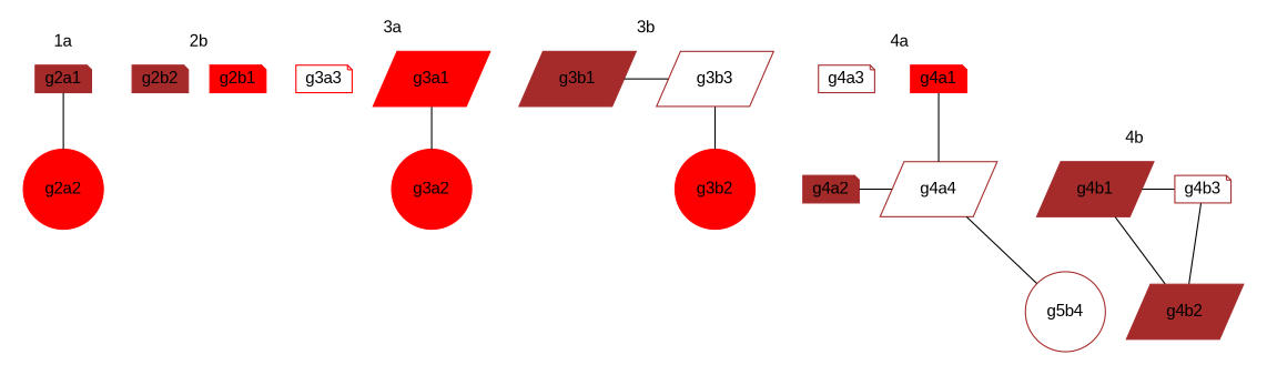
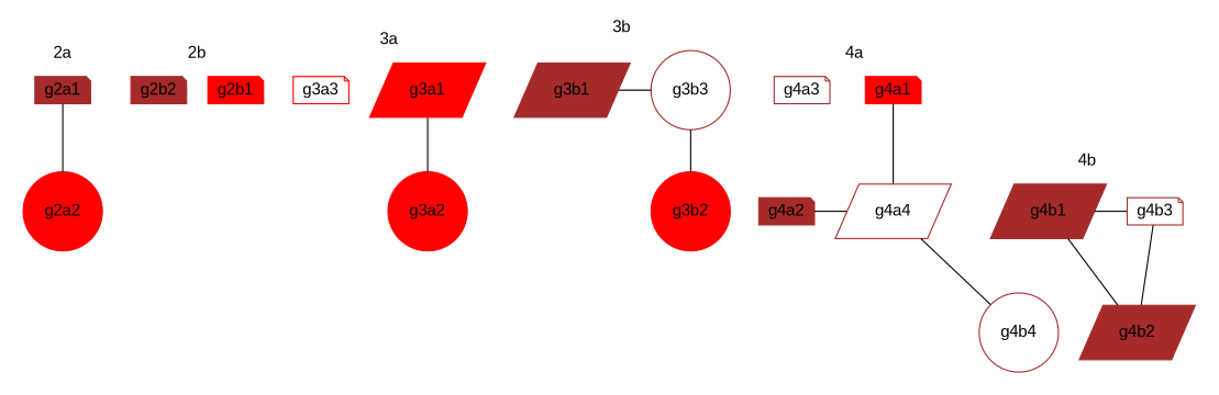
  strict graph {
    color=white
    fontname="Liberation Sans"
    style=filled
    node [color=brown fontname="Liberation Sans" shape=note style=filled]
    edge [fontname="Liberation Sans"]
    g2a1 [height=0.1 width=0.1]
    g2a2 [color=red height=0.1 shape=circle width=0.1]
    g2b1 [color=red height=0.1 width=0.1]
    g2b2 [height=0.1 width=0.1]
    g3a1 [color=red height=0.1 shape=parallelogram width=0.1]
    g3a3 [color=red height=0.1 width=0.1 style=""]
    g3a2 [color=red height=0.1 shape=circle width=0.1]
    g3b1 [height=0.1 shape=parallelogram width=0.1]
-   g3b3 [height=0.1 shape=parallelogram width=0.1 style=""]
+   g3b3 [height=0.1 shape=circle width=0.1 style=""]
    g3b2 [color=red height=0.1 shape=circle width=0.1]
    g4a1 [color=red height=0.1 width=0.1]
    g4a3 [height=0.1 width=0.1 style=""]
    g4a2 [height=0.1 width=0.1]
    g4a4 [height=0.1 shape=parallelogram width=0.1 style=""]
    g4b1 [height=0.1 shape=parallelogram width=0.1]
    g4b3 [height=0.1 width=0.1 style=""]
    g4b2 [height=0.1 shape=parallelogram width=0.1]
-   g4b4 [height=0.1 shape=circle width=0.1 label=g5b4 style=""]
+   g4b4 [height=0.1 shape=circle width=0.1 style=""]
    subgraph cluster_1 {
-     label="1a"
+     label="2a"
      g2a1
      g2a2
    }
    subgraph cluster_2 {
      label="2b"
      g2b1
      g2b2
    }
    subgraph cluster_3 {
      label="3a"
      g3a2
      subgraph sub_4 {
        label="3a"
        rank=same
        g3a1
        g3a3
      }
    }
    subgraph cluster_5 {
      label="3b"
      g3b2
      subgraph sub_6 {
        label="3b"
        rank=same
        g3b1
        g3b3
      }
    }
    subgraph cluster_7 {
      label="4a"
      subgraph sub_8 {
        label="4a"
        rank=same
        g4a1
        g4a3
      }
      subgraph sub_9 {
        label="4a"
        rank=same
        g4a2
        g4a4
      }
    }
    subgraph cluster_10 {
      label="4b"
      subgraph sub_11 {
        label="4b"
        rank=same
        g4b1
        g4b3
      }
      subgraph sub_12 {
        label="4b"
        rank=same
        g4b2
        g4b4
      }
    }
    g2a1 -- g2a2
    g3a1 -- g3a2
    g3b1 -- g3b3
    g3b3 -- g3b2
    g4a1 -- g4a4
    g4a2 -- g4a4
    g4a4 -- g4b4
    g4b1 -- g4b3
    g4b1 -- g4b2
    g4b2 -- g4b3
  }
